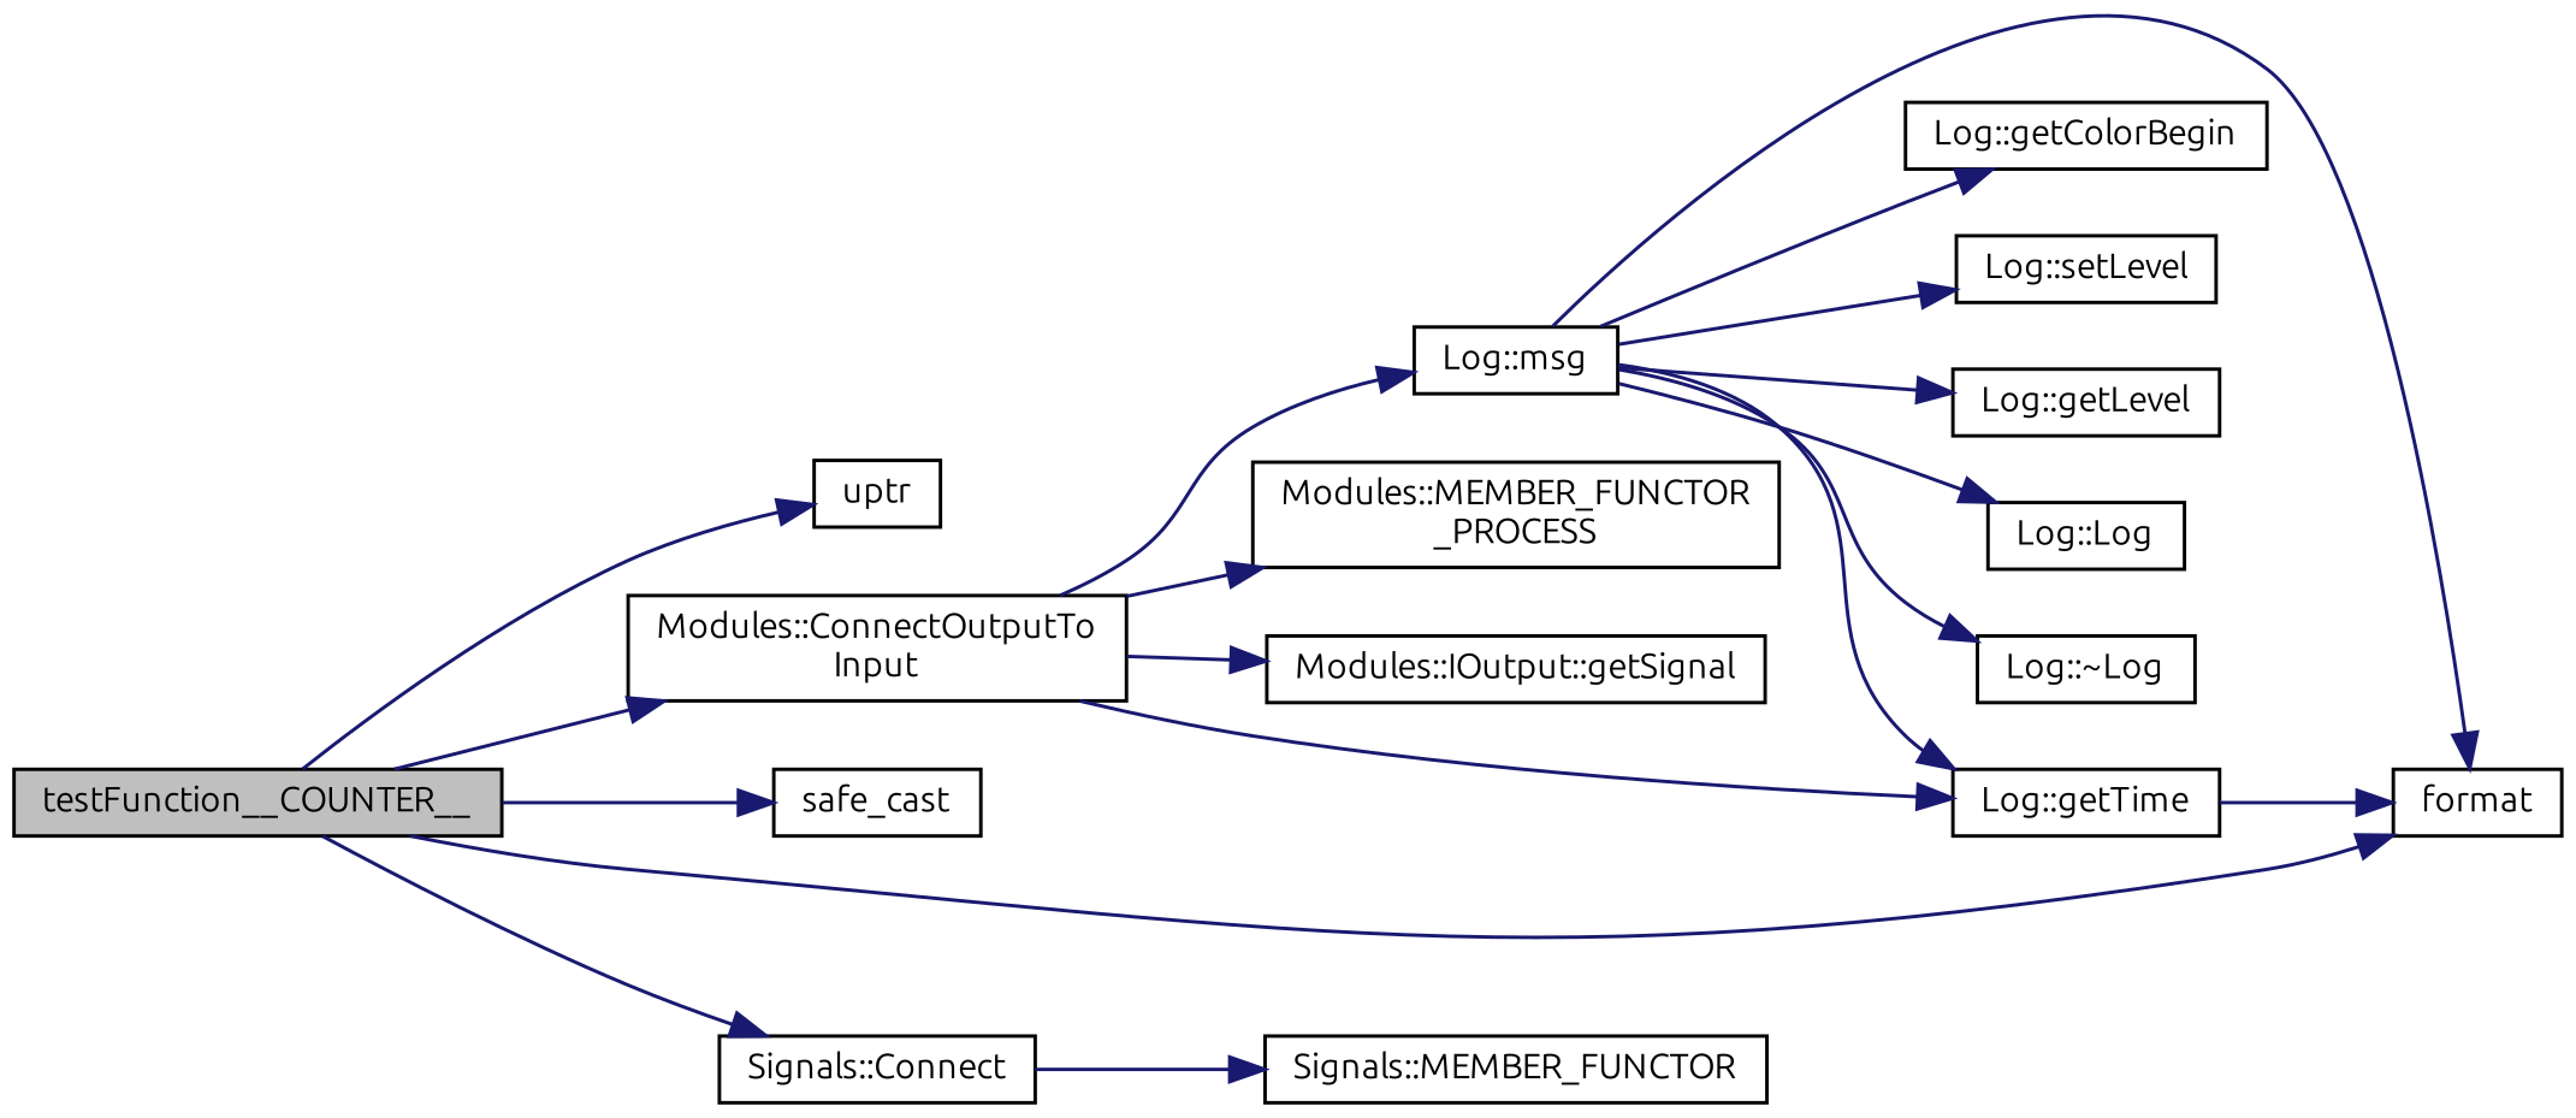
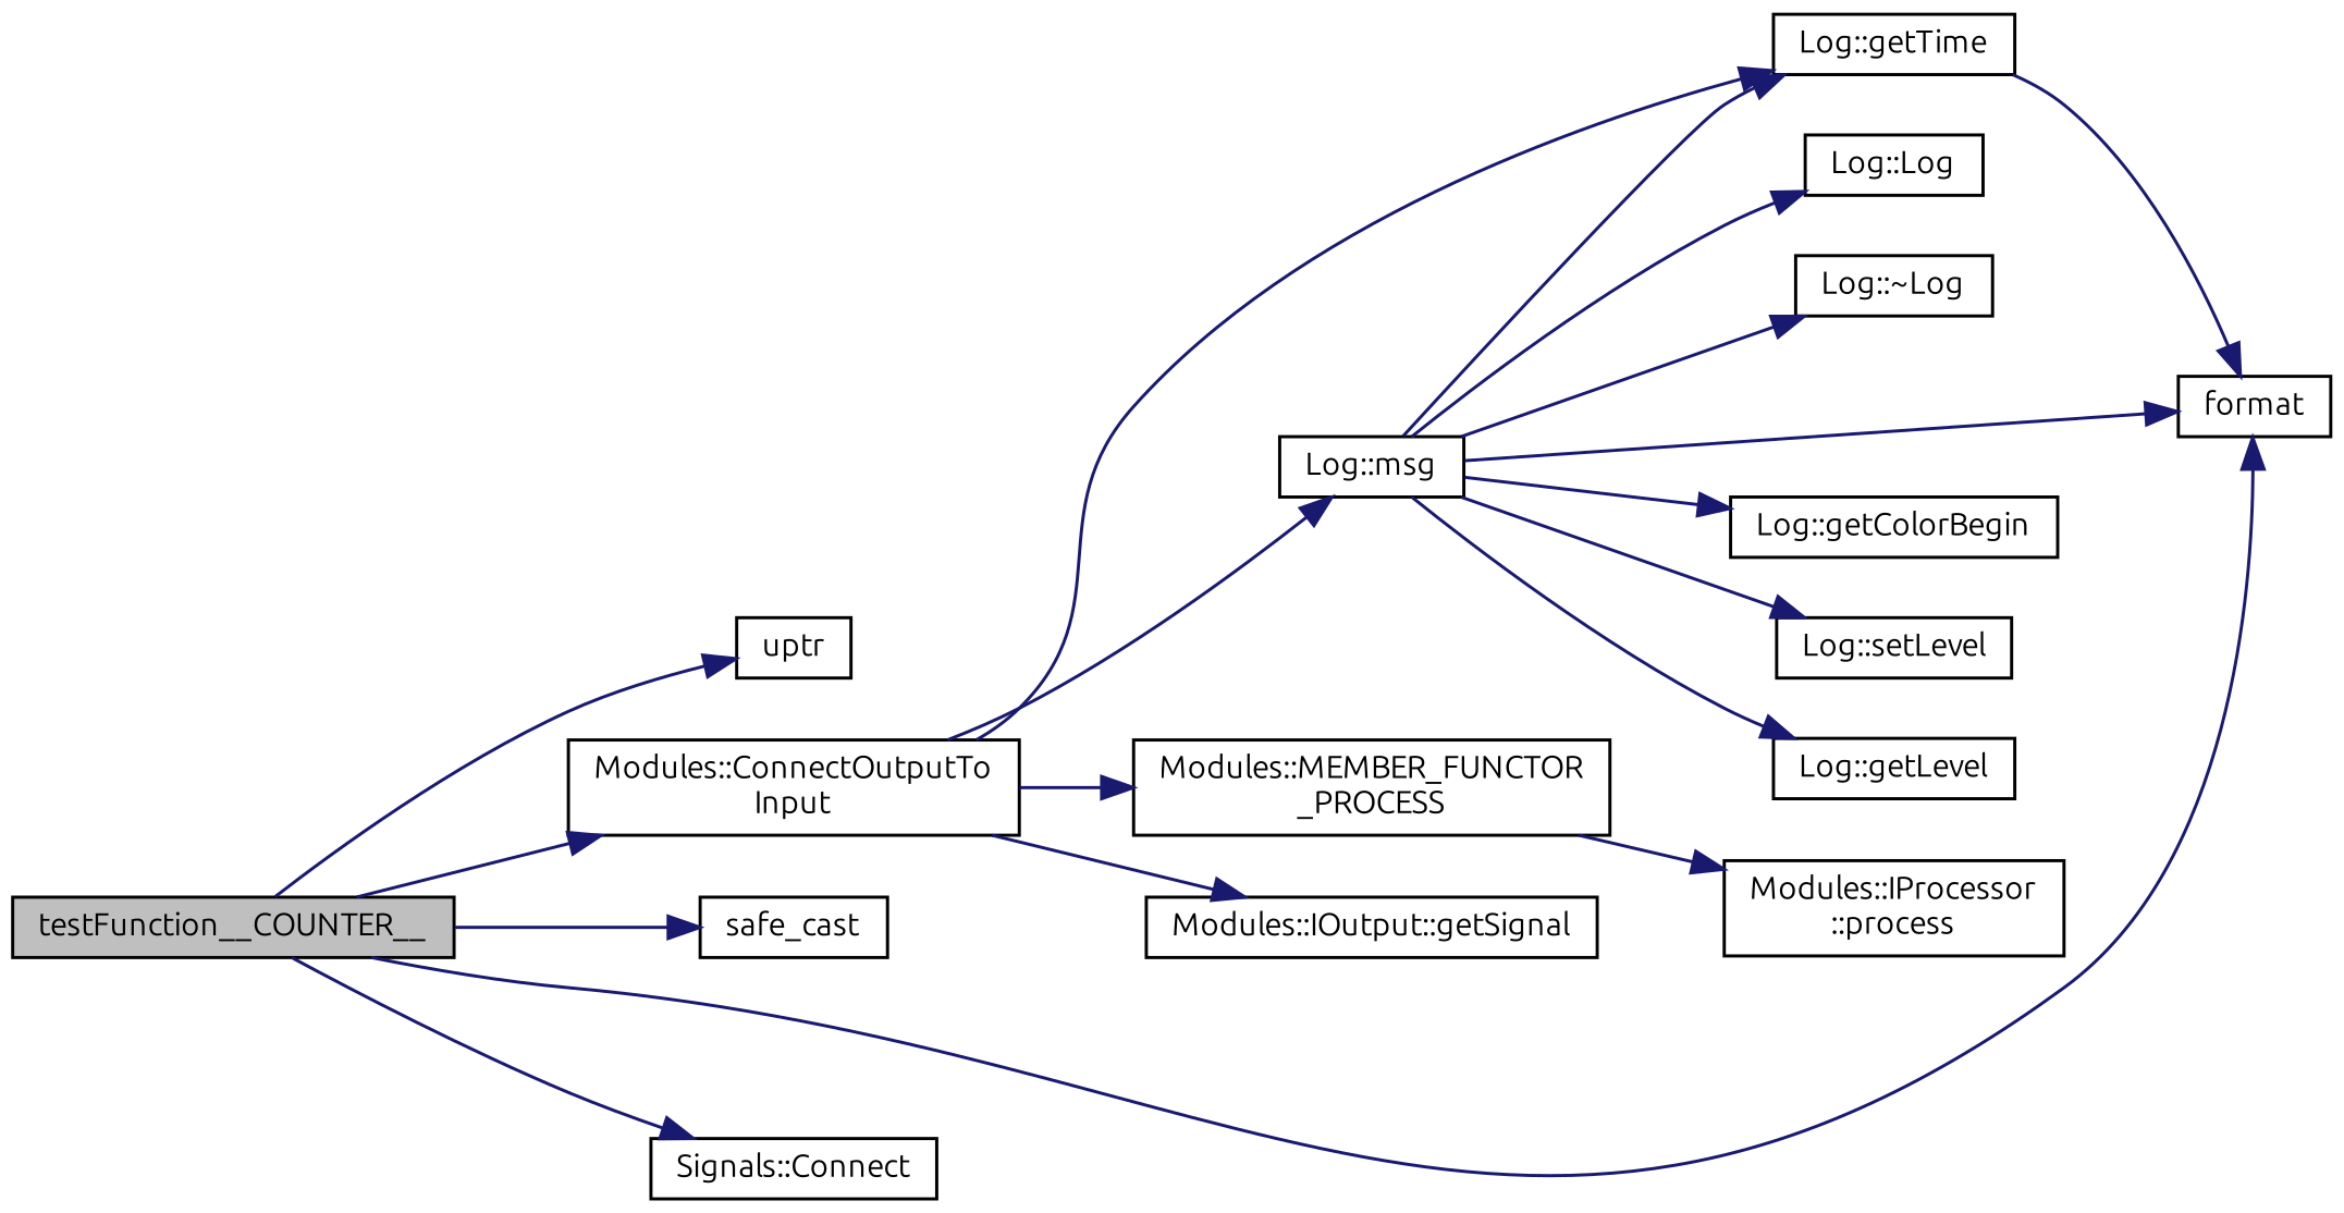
  digraph {
    fontname=Ubuntu
    rankdir=LR
    node [color=black fillcolor=white fontname=Ubuntu fontsize=10 shape=record style=filled]
    edge [color=midnightblue fontname=Ubuntu fontsize=10 labelfontname=Helvetica labelfontsize=10 style=solid]
    n1 [fillcolor=grey75 fontcolor=black height=0.2 label=testFunction__COUNTER__ width=0.4]
    n2 [height=0.2 label=uptr width=0.4]
    n3 [height=0.2 label="Modules::ConnectOutputTo\lInput" width=0.4]
    n4 [height=0.2 label=safe_cast width=0.4]
    n5 [height=0.2 label=format width=0.4]
    n6 [height=0.2 label="Signals::Connect" width=0.4]
    n7 [height=0.2 label="Log::msg" width=0.4]
    n8 [height=0.2 label="Modules::MEMBER_FUNCTOR\l_PROCESS" width=0.4]
    n9 [height=0.2 label="Modules::IOutput::getSignal" width=0.4]
    n10 [height=0.2 label="Log::getTime" width=0.4]
-   n11 [height=0.2 label="Signals::MEMBER_FUNCTOR" width=0.4]
    n12 [height=0.2 label="Log::getColorBegin" width=0.4]
    n13 [height=0.2 label="Log::setLevel" width=0.4]
    n14 [height=0.2 label="Log::getLevel" width=0.4]
    n15 [height=0.2 label="Log::Log" width=0.4]
    n16 [height=0.2 label="Log::~Log" width=0.4]
+   n17 [height=0.2 label="Modules::IProcessor\l::process" width=0.4]
    n1 -> n2
    n1 -> n3
    n1 -> n4
    n1 -> n5
    n1 -> n6
    n3 -> n7
    n3 -> n8
    n3 -> n9
    n3 -> n10
-   n6 -> n11
    n7 -> n5
    n7 -> n10
    n7 -> n12
    n7 -> n13
    n7 -> n14
    n7 -> n15
    n7 -> n16
+   n8 -> n17
    n10 -> n5
  }
